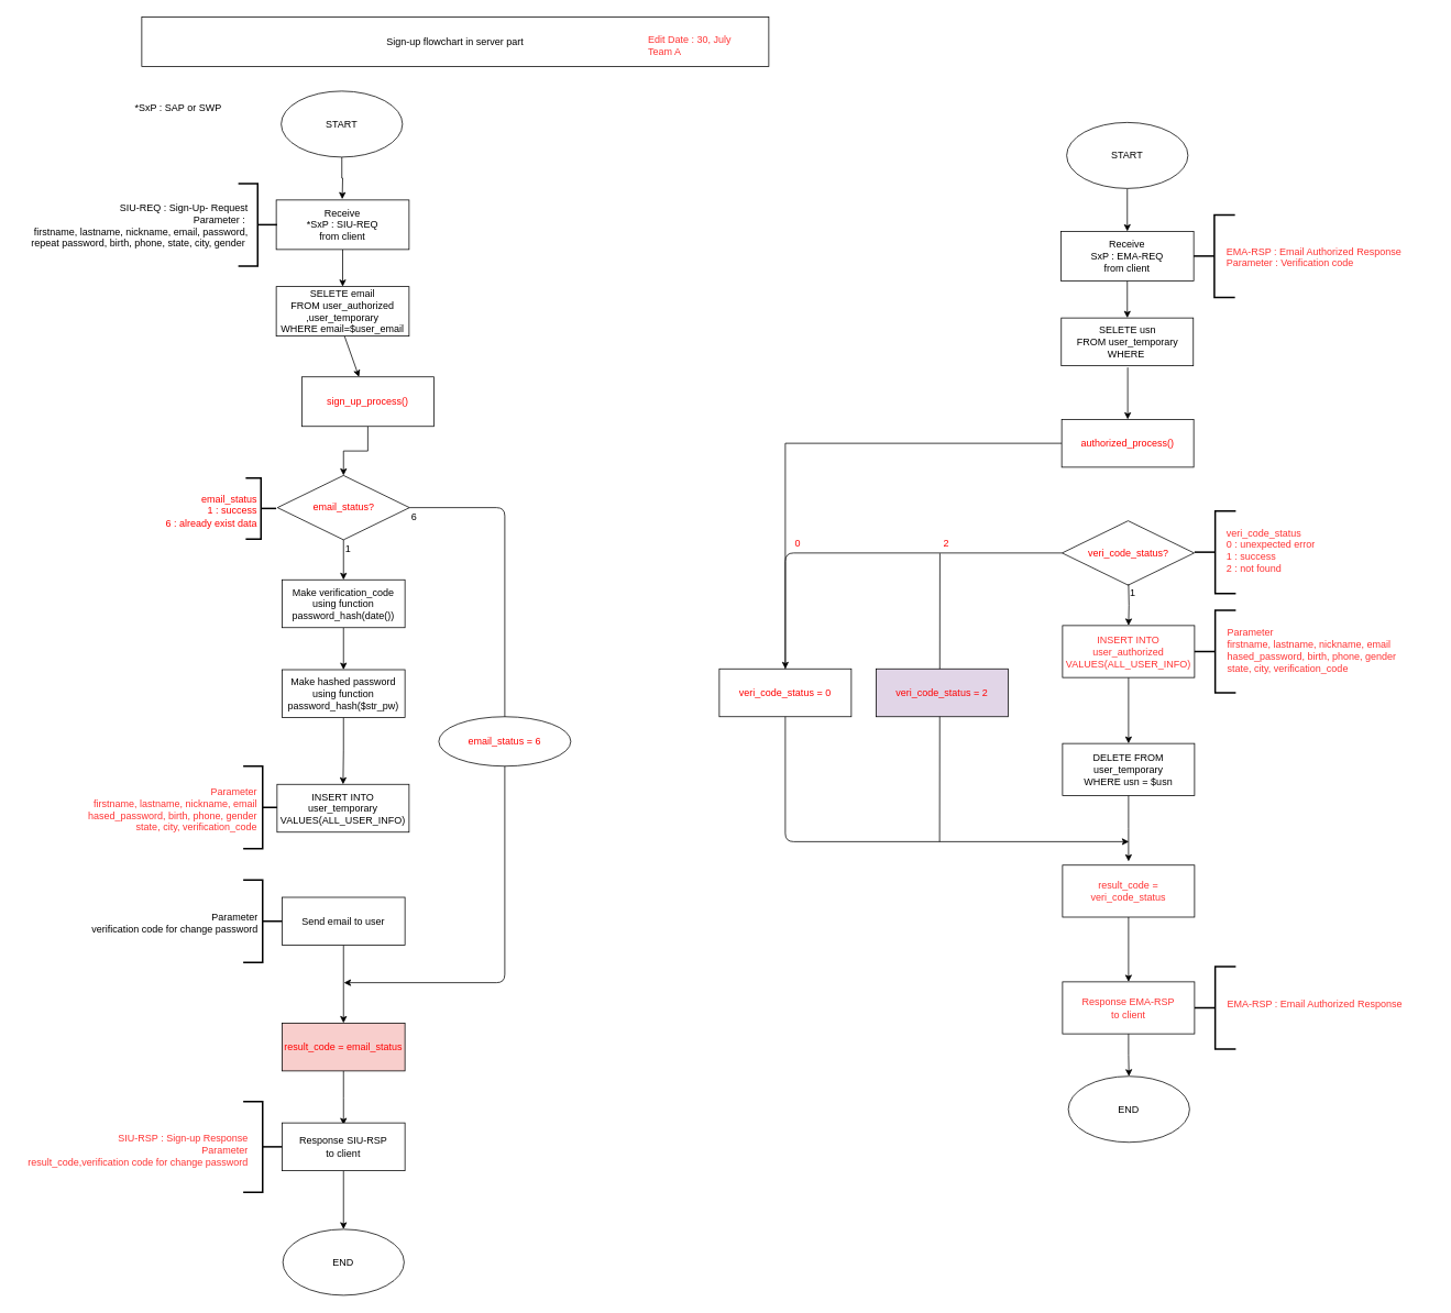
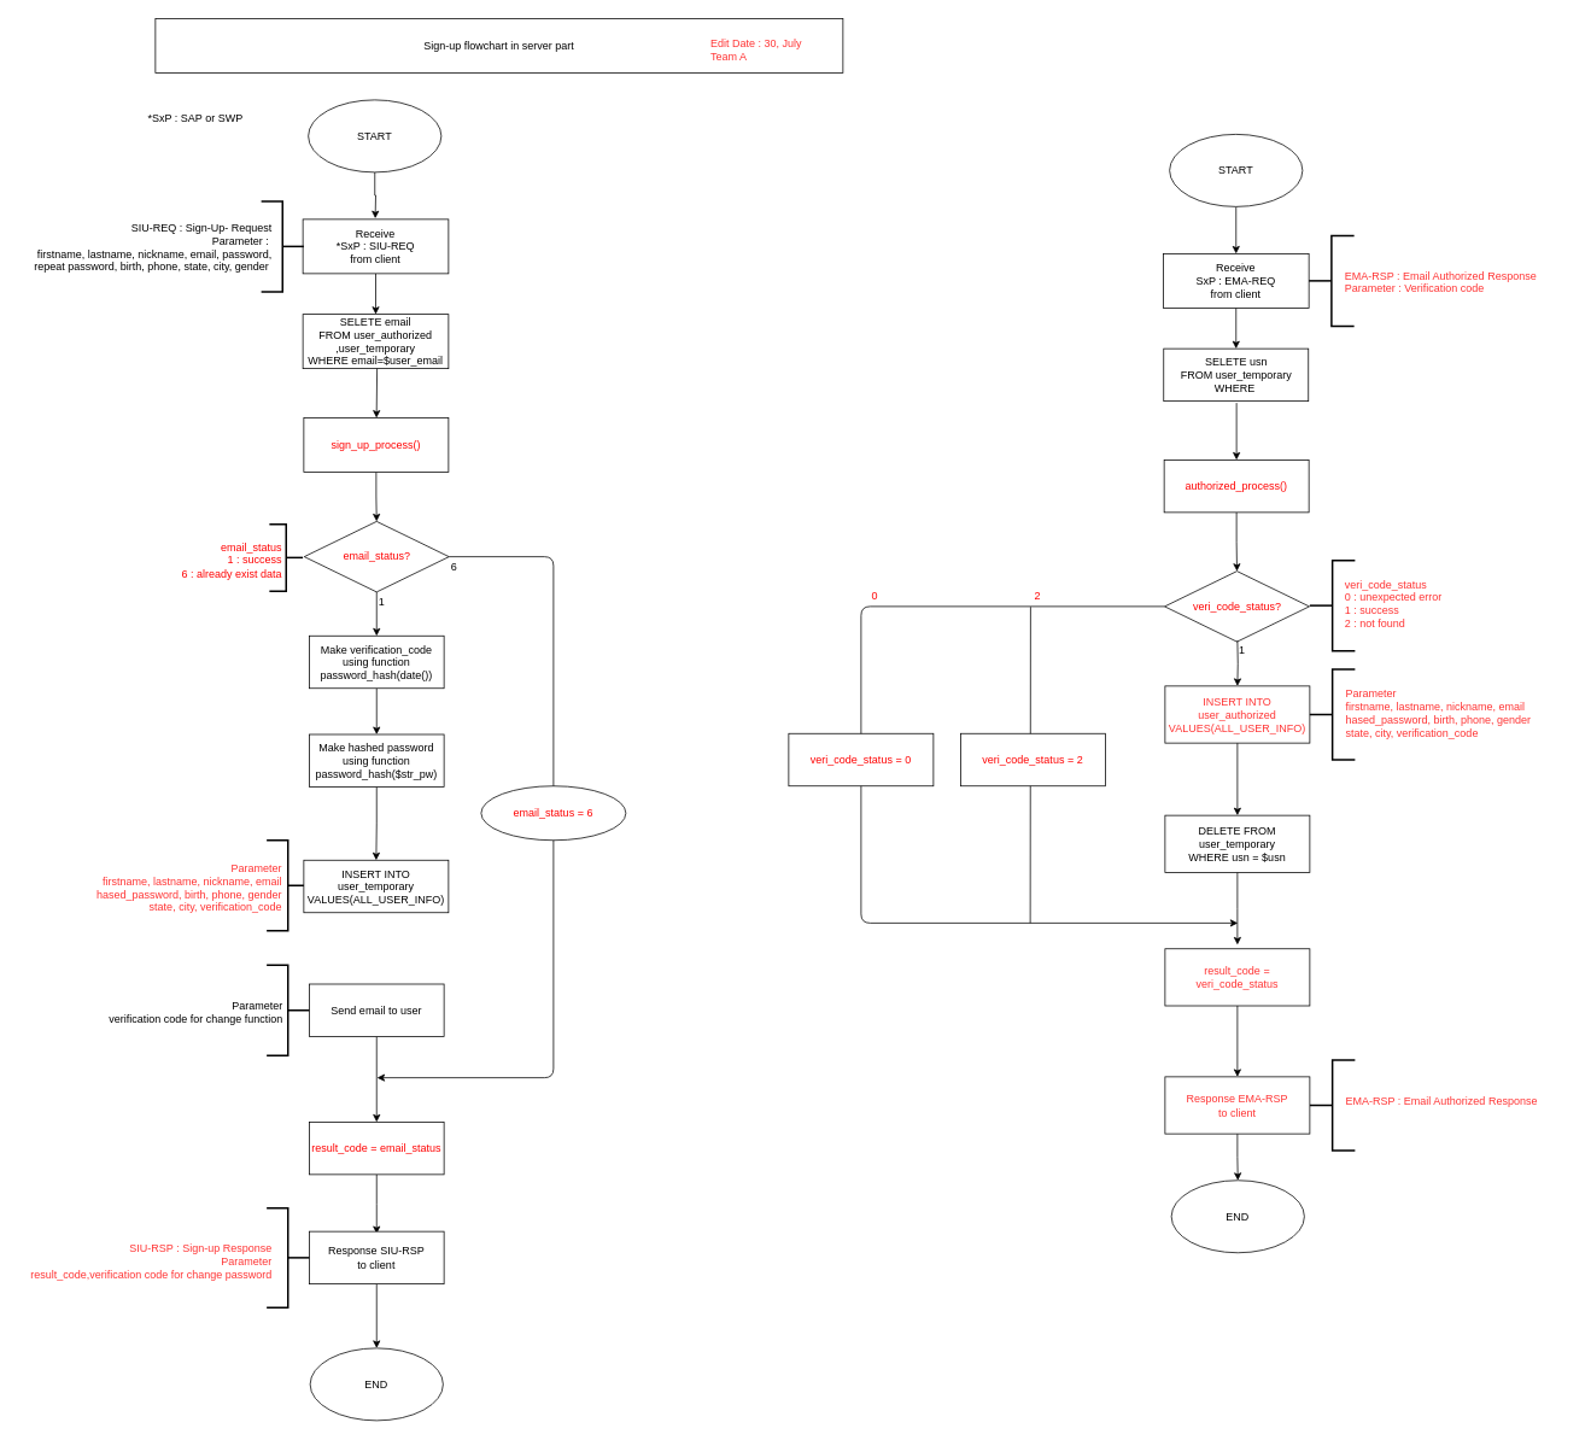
  <mxCell id="0" />
  <mxCell id="1" parent="0" />
  <mxCell id="2" value="" style="strokeWidth=2;html=1;shape=mxgraph.flowchart.annotation_2;align=left;pointerEvents=1;rotation=-180;" parent="1" vertex="1"><mxGeometry x="294" y="928.5" width="47" height="100" as="geometry" /></mxCell>
  <mxCell id="3" style="edgeStyle=orthogonalEdgeStyle;rounded=0;orthogonalLoop=1;jettySize=auto;html=1;exitX=0.5;exitY=1;exitDx=0;exitDy=0;entryX=0.5;entryY=0;entryDx=0;entryDy=0;" parent="1" source="4" edge="1"><mxGeometry relative="1" as="geometry"><mxPoint x="414" y="241" as="targetPoint" /></mxGeometry></mxCell>
  <mxCell id="4" value="START" style="ellipse;whiteSpace=wrap;html=1;" parent="1" vertex="1"><mxGeometry x="340" y="110" width="147" height="80" as="geometry" /></mxCell>
  <mxCell id="5" value="" style="edgeStyle=orthogonalEdgeStyle;rounded=0;orthogonalLoop=1;jettySize=auto;html=1;" parent="1" source="6" target="9" edge="1"><mxGeometry relative="1" as="geometry" /></mxCell>
  <mxCell id="6" value="Make verification_code&lt;br&gt;using function&lt;br&gt;password_hash(date())" style="rounded=0;whiteSpace=wrap;html=1;" parent="1" vertex="1"><mxGeometry x="341" y="702.5" width="149" height="58" as="geometry" /></mxCell>
  <mxCell id="7" value="Sign-up flowchart in server part" style="rounded=0;whiteSpace=wrap;html=1;" parent="1" vertex="1"><mxGeometry x="171" y="20" width="760" height="60" as="geometry" /></mxCell>
  <mxCell id="8" value="" style="edgeStyle=orthogonalEdgeStyle;rounded=0;orthogonalLoop=1;jettySize=auto;html=1;" parent="1" source="9" target="10" edge="1"><mxGeometry relative="1" as="geometry" /></mxCell>
  <mxCell id="9" value="Make hashed password&lt;br&gt;using function&lt;br&gt;password_hash($str_pw)" style="rounded=0;whiteSpace=wrap;html=1;" parent="1" vertex="1"><mxGeometry x="341" y="811.5" width="149" height="58" as="geometry" /></mxCell>
  <mxCell id="10" value="INSERT INTO&lt;br&gt;user_temporary&lt;br&gt;VALUES(ALL_USER_INFO)" style="rounded=0;whiteSpace=wrap;html=1;" parent="1" vertex="1"><mxGeometry x="335" y="950.5" width="160" height="58" as="geometry" /></mxCell>
  <mxCell id="11" value="" style="edgeStyle=orthogonalEdgeStyle;rounded=0;orthogonalLoop=1;jettySize=auto;html=1;" parent="1" source="12" target="14" edge="1"><mxGeometry relative="1" as="geometry" /></mxCell>
  <mxCell id="12" value="Send email to user" style="rounded=0;whiteSpace=wrap;html=1;" parent="1" vertex="1"><mxGeometry x="341" y="1087.5" width="149" height="58" as="geometry" /></mxCell>
  <mxCell id="13" value="" style="edgeStyle=orthogonalEdgeStyle;rounded=0;orthogonalLoop=1;jettySize=auto;html=1;" parent="1" source="14" edge="1"><mxGeometry relative="1" as="geometry"><mxPoint x="415.5" y="1363.5" as="targetPoint" /></mxGeometry></mxCell>
- <mxCell id="14" value="&lt;font color=&quot;#ff0000&quot;&gt;result_code = email_status&lt;/font&gt;" style="rounded=0;whiteSpace=wrap;html=1;fillColor=#f8cecc;" parent="1" vertex="1"><mxGeometry x="341" y="1240" width="149" height="58" as="geometry" /></mxCell>
+ <mxCell id="14" value="&lt;font color=&quot;#ff0000&quot;&gt;result_code = email_status&lt;/font&gt;" style="rounded=0;whiteSpace=wrap;html=1;" parent="1" vertex="1"><mxGeometry x="341" y="1240" width="149" height="58" as="geometry" /></mxCell>
  <mxCell id="15" value="" style="edgeStyle=orthogonalEdgeStyle;rounded=0;orthogonalLoop=1;jettySize=auto;html=1;" parent="1" source="16" target="6" edge="1"><mxGeometry relative="1" as="geometry" /></mxCell>
  <mxCell id="16" value="&lt;span style=&quot;white-space: normal&quot;&gt;&lt;font color=&quot;#ff0000&quot;&gt;email_status?&lt;/font&gt;&lt;/span&gt;" style="rhombus;whiteSpace=wrap;html=1;" parent="1" vertex="1"><mxGeometry x="335.5" y="576" width="160" height="78" as="geometry" /></mxCell>
  <mxCell id="17" value="" style="endArrow=classic;html=1;" parent="1" target="61" edge="1"><mxGeometry width="50" height="50" relative="1" as="geometry"><mxPoint x="416" y="405" as="sourcePoint" /><mxPoint x="416" y="460" as="targetPoint" /></mxGeometry></mxCell>
  <mxCell id="18" value="" style="endArrow=classic;html=1;exitX=1;exitY=0.5;exitDx=0;exitDy=0;" parent="1" source="16" edge="1"><mxGeometry width="50" height="50" relative="1" as="geometry"><mxPoint x="205" y="646" as="sourcePoint" /><mxPoint x="416" y="1191" as="targetPoint" /><Array as="points"><mxPoint x="611" y="615" /><mxPoint x="611" y="1191" /></Array></mxGeometry></mxCell>
  <mxCell id="19" value="END" style="ellipse;whiteSpace=wrap;html=1;" parent="1" vertex="1"><mxGeometry x="342" y="1490" width="147" height="80" as="geometry" /></mxCell>
  <mxCell id="20" value="SELETE usn&lt;br&gt;FROM user_temporary&lt;br&gt;WHERE&amp;nbsp;" style="rounded=0;whiteSpace=wrap;html=1;" parent="1" vertex="1"><mxGeometry x="1285.515" y="385" width="160" height="58" as="geometry" /></mxCell>
  <mxCell id="21" value="&lt;font color=&quot;#ff0000&quot;&gt;veri_code_status?&lt;/font&gt;" style="rhombus;whiteSpace=wrap;html=1;" parent="1" vertex="1"><mxGeometry x="1286.515" y="631" width="160" height="78" as="geometry" /></mxCell>
  <mxCell id="22" value="" style="endArrow=classic;html=1;" parent="1" edge="1"><mxGeometry width="50" height="50" relative="1" as="geometry"><mxPoint x="1366.015" y="445" as="sourcePoint" /><mxPoint x="1366.015" y="508" as="targetPoint" /></mxGeometry></mxCell>
  <mxCell id="23" value="" style="endArrow=classic;html=1;exitX=0;exitY=0.5;exitDx=0;exitDy=0;" parent="1" source="21" edge="1"><mxGeometry width="50" height="50" relative="1" as="geometry"><mxPoint x="1206.015" y="670" as="sourcePoint" /><mxPoint x="1367.515" y="1020" as="targetPoint" /><Array as="points"><mxPoint x="951" y="670" /><mxPoint x="951" y="1020" /></Array></mxGeometry></mxCell>
  <mxCell id="24" value="6" style="text;html=1;resizable=0;points=[];autosize=1;align=left;verticalAlign=top;spacingTop=-4;" parent="1" vertex="1"><mxGeometry x="496" y="616" width="20" height="20" as="geometry" /></mxCell>
  <mxCell id="25" value="1" style="text;html=1;resizable=0;points=[];autosize=1;align=left;verticalAlign=top;spacingTop=-4;" parent="1" vertex="1"><mxGeometry x="415.5" y="655" width="20" height="20" as="geometry" /></mxCell>
  <mxCell id="26" style="edgeStyle=orthogonalEdgeStyle;rounded=0;orthogonalLoop=1;jettySize=auto;html=1;entryX=0.5;entryY=0;entryDx=0;entryDy=0;" parent="1" target="28" edge="1"><mxGeometry relative="1" as="geometry"><mxPoint x="1367.015" y="707.5" as="sourcePoint" /></mxGeometry></mxCell>
  <mxCell id="27" value="" style="edgeStyle=orthogonalEdgeStyle;rounded=0;orthogonalLoop=1;jettySize=auto;html=1;" parent="1" source="28" target="30" edge="1"><mxGeometry relative="1" as="geometry" /></mxCell>
  <mxCell id="28" value="INSERT INTO&lt;br&gt;user_authorized&lt;br&gt;VALUES(ALL_USER_INFO)" style="rounded=0;whiteSpace=wrap;html=1;fontColor=#FF3333;" parent="1" vertex="1"><mxGeometry x="1287.015" y="758" width="160" height="63" as="geometry" /></mxCell>
  <mxCell id="29" value="" style="edgeStyle=orthogonalEdgeStyle;rounded=0;orthogonalLoop=1;jettySize=auto;html=1;" parent="1" source="30" edge="1"><mxGeometry relative="1" as="geometry"><mxPoint x="1367.015" y="1044" as="targetPoint" /></mxGeometry></mxCell>
  <mxCell id="30" value="&lt;span style=&quot;white-space: normal&quot;&gt;DELETE FROM&lt;br&gt;user_temporary&lt;br&gt;WHERE usn = $usn&lt;br&gt;&lt;/span&gt;" style="rounded=0;whiteSpace=wrap;html=1;" parent="1" vertex="1"><mxGeometry x="1287.015" y="901" width="160" height="63" as="geometry" /></mxCell>
  <mxCell id="31" value="1" style="text;html=1;resizable=0;points=[];autosize=1;align=left;verticalAlign=top;spacingTop=-4;" parent="1" vertex="1"><mxGeometry x="1367.015" y="709" width="20" height="20" as="geometry" /></mxCell>
  <mxCell id="32" value="&lt;font color=&quot;#ff0000&quot;&gt;2&lt;/font&gt;" style="text;html=1;resizable=0;points=[];autosize=1;align=left;verticalAlign=top;spacingTop=-4;" parent="1" vertex="1"><mxGeometry x="1141.015" y="649" width="20" height="20" as="geometry" /></mxCell>
  <mxCell id="33" value="" style="edgeStyle=orthogonalEdgeStyle;rounded=0;orthogonalLoop=1;jettySize=auto;html=1;fontColor=#FF3333;" parent="1" source="34" target="35" edge="1"><mxGeometry relative="1" as="geometry" /></mxCell>
  <mxCell id="34" value="Receive &lt;br&gt;*SxP : SIU-REQ &lt;br&gt;from client" style="rounded=0;whiteSpace=wrap;html=1;" parent="1" vertex="1"><mxGeometry x="334" y="242" width="161" height="60" as="geometry" /></mxCell>
  <mxCell id="35" value="SELETE email&lt;br&gt;FROM user_authorized&lt;br&gt;,user_temporary&lt;br&gt;WHERE email=$user_email" style="rounded=0;whiteSpace=wrap;html=1;" parent="1" vertex="1"><mxGeometry x="334" y="347" width="161" height="60" as="geometry" /></mxCell>
  <mxCell id="36" value="" style="edgeStyle=orthogonalEdgeStyle;rounded=0;orthogonalLoop=1;jettySize=auto;html=1;fontColor=#FF3333;" parent="1" source="37" target="20" edge="1"><mxGeometry relative="1" as="geometry" /></mxCell>
  <mxCell id="37" value="Receive &lt;br&gt;SxP : EMA-REQ &lt;br&gt;from client" style="rounded=0;whiteSpace=wrap;html=1;" parent="1" vertex="1"><mxGeometry x="1285.015" y="280" width="161" height="60" as="geometry" /></mxCell>
  <mxCell id="38" value="" style="strokeWidth=2;html=1;shape=mxgraph.flowchart.annotation_2;align=left;pointerEvents=1;rotation=-180;" parent="1" vertex="1"><mxGeometry x="288" y="222" width="47" height="100" as="geometry" /></mxCell>
  <mxCell id="39" value="&lt;div&gt;SIU-REQ : Sign-Up- Request&lt;/div&gt;&lt;div&gt;Parameter :&amp;nbsp;&lt;/div&gt;&lt;div&gt;firstname, lastname, nickname, email, password,&lt;/div&gt;&lt;div&gt;repeat password, birth, phone, state, city, gender&amp;nbsp;&lt;/div&gt;" style="text;html=1;resizable=0;points=[];autosize=1;align=right;verticalAlign=top;spacingTop=-4;" parent="1" vertex="1"><mxGeometry x="20.9" y="242" width="280" height="60" as="geometry" /></mxCell>
  <mxCell id="40" value="" style="strokeWidth=2;html=1;shape=mxgraph.flowchart.annotation_2;align=left;pointerEvents=1" parent="1" vertex="1"><mxGeometry x="1447.015" y="1171.5" width="50" height="100" as="geometry" /></mxCell>
  <mxCell id="41" value="" style="strokeWidth=2;html=1;shape=mxgraph.flowchart.annotation_2;align=left;pointerEvents=1;rotation=-180;" parent="1" vertex="1"><mxGeometry x="294" y="1066.5" width="47" height="100" as="geometry" /></mxCell>
- <mxCell id="42" value="Parameter&lt;br&gt;verification code for change password" style="text;html=1;resizable=0;points=[];autosize=1;align=right;verticalAlign=top;spacingTop=-4;" parent="1" vertex="1"><mxGeometry x="92.5" y="1101.5" width="220" height="30" as="geometry" /></mxCell>
+ <mxCell id="42" value="Parameter&lt;br&gt;verification code for change function" style="text;html=1;resizable=0;points=[];autosize=1;align=right;verticalAlign=top;spacingTop=-4;" parent="1" vertex="1"><mxGeometry x="92.5" y="1101.5" width="220" height="30" as="geometry" /></mxCell>
  <mxCell id="43" value="" style="edgeStyle=orthogonalEdgeStyle;rounded=0;orthogonalLoop=1;jettySize=auto;html=1;fontColor=#FF3333;" parent="1" source="44" target="37" edge="1"><mxGeometry relative="1" as="geometry" /></mxCell>
  <mxCell id="44" value="START" style="ellipse;whiteSpace=wrap;html=1;" parent="1" vertex="1"><mxGeometry x="1292.015" y="148" width="147" height="80" as="geometry" /></mxCell>
  <mxCell id="45" value="END" style="ellipse;whiteSpace=wrap;html=1;" parent="1" vertex="1"><mxGeometry x="1294.015" y="1304.5" width="147" height="80" as="geometry" /></mxCell>
  <mxCell id="46" value="" style="edgeStyle=orthogonalEdgeStyle;rounded=0;orthogonalLoop=1;jettySize=auto;html=1;fontColor=#FF3333;" parent="1" source="47" target="45" edge="1"><mxGeometry relative="1" as="geometry" /></mxCell>
  <mxCell id="47" value="Response EMA-RSP&lt;br&gt;to client&lt;span style=&quot;white-space: normal&quot;&gt;&lt;br&gt;&lt;/span&gt;" style="rounded=0;whiteSpace=wrap;html=1;fontColor=#FF3333;" parent="1" vertex="1"><mxGeometry x="1287.015" y="1190" width="160" height="63" as="geometry" /></mxCell>
  <mxCell id="48" value="EMA-RSP : Email Authorized Response" style="text;html=1;resizable=0;points=[];autosize=1;align=left;verticalAlign=top;spacingTop=-4;fontColor=#FF3333;" parent="1" vertex="1"><mxGeometry x="1485.015" y="1206.5" width="230" height="20" as="geometry" /></mxCell>
  <mxCell id="49" value="" style="strokeWidth=2;html=1;shape=mxgraph.flowchart.annotation_2;align=left;pointerEvents=1" parent="1" vertex="1"><mxGeometry x="1446.015" y="260" width="50" height="100" as="geometry" /></mxCell>
  <mxCell id="50" value="EMA-RSP : Email Authorized Response&lt;br&gt;Parameter : Verification code" style="text;html=1;resizable=0;points=[];autosize=1;align=left;verticalAlign=top;spacingTop=-4;fontColor=#FF3333;" parent="1" vertex="1"><mxGeometry x="1484.015" y="295" width="230" height="30" as="geometry" /></mxCell>
  <mxCell id="51" value="Parameter&lt;br&gt;firstname, lastname, nickname, email&lt;br&gt;hased_password, birth, phone, gender&lt;br&gt;state, city, verification_code" style="text;html=1;resizable=0;points=[];autosize=1;align=right;verticalAlign=top;spacingTop=-4;fontColor=#FF3333;" parent="1" vertex="1"><mxGeometry x="91.5" y="949.5" width="220" height="60" as="geometry" /></mxCell>
  <mxCell id="52" value="" style="strokeWidth=2;html=1;shape=mxgraph.flowchart.annotation_2;align=left;pointerEvents=1" parent="1" vertex="1"><mxGeometry x="1447.015" y="739.5" width="50" height="100" as="geometry" /></mxCell>
  <mxCell id="53" value="Parameter&lt;br&gt;firstname, lastname, nickname, email&lt;br&gt;hased_password, birth, phone, gender&lt;br&gt;state, city, verification_code" style="text;html=1;fontColor=#FF3333;" parent="1" vertex="1"><mxGeometry x="1485.015" y="752.5" width="250" height="74" as="geometry" /></mxCell>
  <mxCell id="54" value="Edit Date : 30, July&lt;br&gt;Team A" style="text;html=1;resizable=0;points=[];autosize=1;align=left;verticalAlign=top;spacingTop=-4;fontColor=#FF3333;" parent="1" vertex="1"><mxGeometry x="783" y="38" width="120" height="30" as="geometry" /></mxCell>
  <mxCell id="55" value="*SxP : SAP or SWP" style="text;html=1;resizable=0;points=[];autosize=1;align=left;verticalAlign=top;spacingTop=-4;" parent="1" vertex="1"><mxGeometry x="161" y="120" width="120" height="20" as="geometry" /></mxCell>
  <mxCell id="56" value="" style="edgeStyle=orthogonalEdgeStyle;rounded=0;orthogonalLoop=1;jettySize=auto;html=1;" parent="1" source="57" target="19" edge="1"><mxGeometry relative="1" as="geometry" /></mxCell>
  <mxCell id="57" value="Response SIU-RSP&lt;br&gt;to client" style="rounded=0;whiteSpace=wrap;html=1;" parent="1" vertex="1"><mxGeometry x="341" y="1361" width="149" height="58" as="geometry" /></mxCell>
  <mxCell id="58" value="" style="strokeWidth=2;html=1;shape=mxgraph.flowchart.annotation_2;align=left;pointerEvents=1;rotation=-180;" parent="1" vertex="1"><mxGeometry x="294" y="1335" width="47" height="110" as="geometry" /></mxCell>
  <mxCell id="59" value="SIU-RSP : Sign-up Response&lt;br&gt;Parameter&lt;br&gt;result_code,verification code for change password" style="text;html=1;resizable=0;points=[];autosize=1;align=right;verticalAlign=top;spacingTop=-4;fontColor=#FF3333;" parent="1" vertex="1"><mxGeometry x="21" y="1370" width="280" height="40" as="geometry" /></mxCell>
  <mxCell id="60" value="" style="edgeStyle=orthogonalEdgeStyle;rounded=0;orthogonalLoop=1;jettySize=auto;html=1;" parent="1" source="61" target="16" edge="1"><mxGeometry relative="1" as="geometry" /></mxCell>
- <mxCell id="61" value="&lt;font color=&quot;#ff0000&quot;&gt;sign_up_process()&lt;br&gt;&lt;/font&gt;" style="rounded=0;whiteSpace=wrap;html=1;" parent="1" vertex="1"><mxGeometry x="365" y="456.5" width="160" height="60" as="geometry" /></mxCell>
+ <mxCell id="61" value="&lt;font color=&quot;#ff0000&quot;&gt;sign_up_process()&lt;br&gt;&lt;/font&gt;" style="rounded=0;whiteSpace=wrap;html=1;" parent="1" vertex="1"><mxGeometry x="335" y="461.5" width="160" height="60" as="geometry" /></mxCell>
  <mxCell id="62" value="" style="strokeWidth=2;html=1;shape=mxgraph.flowchart.annotation_2;align=left;pointerEvents=1;rotation=-180;" parent="1" vertex="1"><mxGeometry x="297" y="579" width="37" height="74" as="geometry" /></mxCell>
  <mxCell id="63" value="&lt;font color=&quot;#ff0000&quot;&gt;email_status&lt;br&gt;1 : success&lt;br&gt;6 : already exist data&lt;/font&gt;" style="text;html=1;resizable=0;points=[];autosize=1;align=right;verticalAlign=top;spacingTop=-4;" parent="1" vertex="1"><mxGeometry x="181.5" y="595" width="130" height="40" as="geometry" /></mxCell>
- <mxCell id="64" value="" style="edgeStyle=orthogonalEdgeStyle;rounded=0;orthogonalLoop=1;jettySize=auto;html=1;" parent="1" source="65" target="71" edge="1"><mxGeometry relative="1" as="geometry" /></mxCell>
+ <mxCell id="64" value="" style="edgeStyle=orthogonalEdgeStyle;rounded=0;orthogonalLoop=1;jettySize=auto;html=1;" parent="1" source="65" target="21" edge="1"><mxGeometry relative="1" as="geometry" /></mxCell>
  <mxCell id="65" value="&lt;font color=&quot;#ff0000&quot;&gt;authorized_process()&lt;/font&gt;" style="rounded=0;whiteSpace=wrap;html=1;" parent="1" vertex="1"><mxGeometry x="1286.015" y="508" width="160" height="58" as="geometry" /></mxCell>
  <mxCell id="66" value="" style="strokeWidth=2;html=1;shape=mxgraph.flowchart.annotation_2;align=left;pointerEvents=1" parent="1" vertex="1"><mxGeometry x="1447.015" y="619" width="50" height="100" as="geometry" /></mxCell>
  <mxCell id="67" value="veri_code_status&lt;br&gt;0 : unexpected error&lt;br&gt;1 : success&lt;br&gt;2 : not found" style="text;html=1;fontColor=#FF3333;" parent="1" vertex="1"><mxGeometry x="1484.015" y="632" width="250" height="74" as="geometry" /></mxCell>
  <mxCell id="68" value="" style="edgeStyle=orthogonalEdgeStyle;rounded=0;orthogonalLoop=1;jettySize=auto;html=1;" parent="1" source="69" target="47" edge="1"><mxGeometry relative="1" as="geometry" /></mxCell>
  <mxCell id="69" value="&lt;span style=&quot;white-space: normal&quot;&gt;result_code = veri_code_status&lt;br&gt;&lt;/span&gt;" style="rounded=0;whiteSpace=wrap;html=1;fontColor=#FF3333;" parent="1" vertex="1"><mxGeometry x="1287.015" y="1048.5" width="160" height="63" as="geometry" /></mxCell>
  <mxCell id="70" value="&lt;font color=&quot;#ff0000&quot;&gt;0&lt;/font&gt;" style="text;html=1;resizable=0;points=[];autosize=1;align=left;verticalAlign=top;spacingTop=-4;" parent="1" vertex="1"><mxGeometry x="961.015" y="649" width="20" height="20" as="geometry" /></mxCell>
  <mxCell id="71" value="&lt;font color=&quot;#ff0000&quot;&gt;veri_code_status = 0&lt;/font&gt;" style="rounded=0;whiteSpace=wrap;html=1;" parent="1" vertex="1"><mxGeometry x="871.015" y="810.5" width="160" height="58" as="geometry" /></mxCell>
  <mxCell id="72" value="" style="endArrow=none;html=1;entryX=-0.132;entryY=1.074;entryDx=0;entryDy=0;entryPerimeter=0;" parent="1" target="32" edge="1"><mxGeometry width="50" height="50" relative="1" as="geometry"><mxPoint x="1138" y="1020" as="sourcePoint" /><mxPoint x="731" y="1590" as="targetPoint" /></mxGeometry></mxCell>
- <mxCell id="73" value="&lt;font color=&quot;#ff0000&quot;&gt;veri_code_status = 2&lt;/font&gt;" style="rounded=0;whiteSpace=wrap;html=1;fillColor=#e1d5e7;" parent="1" vertex="1"><mxGeometry x="1061.015" y="810.5" width="160" height="58" as="geometry" /></mxCell>
+ <mxCell id="73" value="&lt;font color=&quot;#ff0000&quot;&gt;veri_code_status = 2&lt;/font&gt;" style="rounded=0;whiteSpace=wrap;html=1;" parent="1" vertex="1"><mxGeometry x="1061.015" y="810.5" width="160" height="58" as="geometry" /></mxCell>
  <mxCell id="74" value="&lt;font color=&quot;#ff0000&quot;&gt;email_status = 6&lt;/font&gt;" style="ellipse;whiteSpace=wrap;html=1;" parent="1" vertex="1"><mxGeometry x="531" y="868.5" width="160" height="60" as="geometry" /></mxCell>
